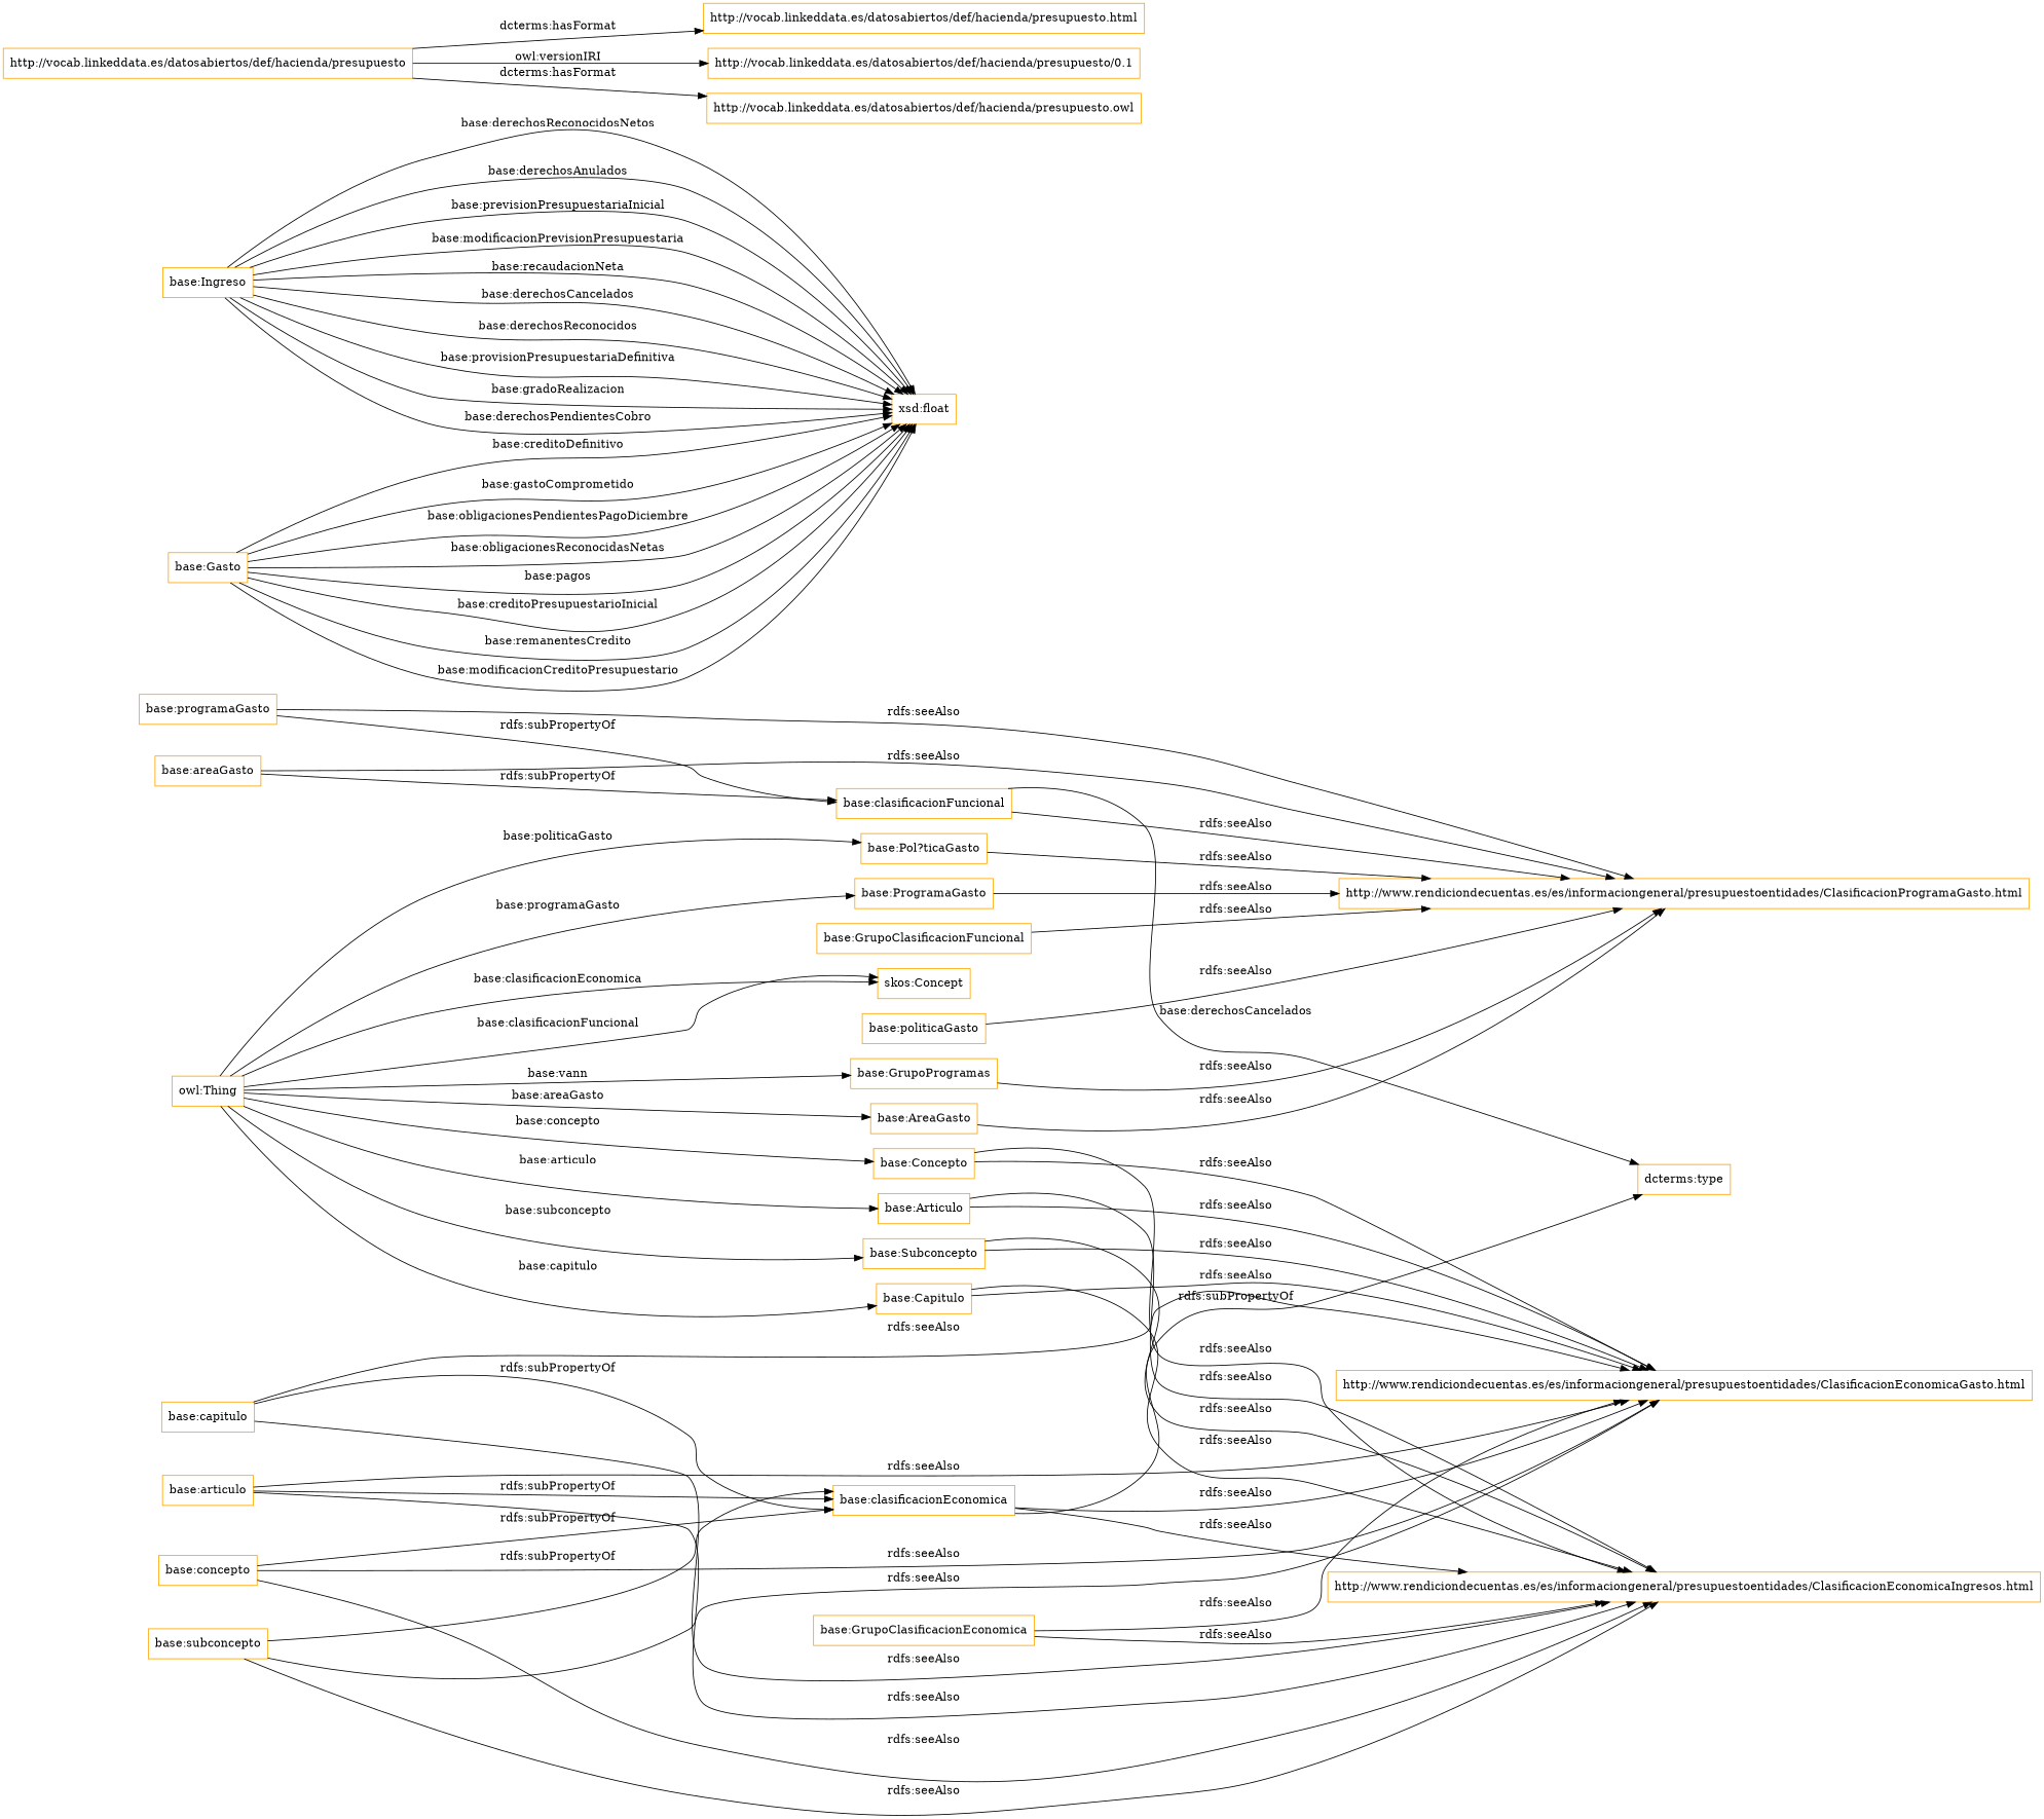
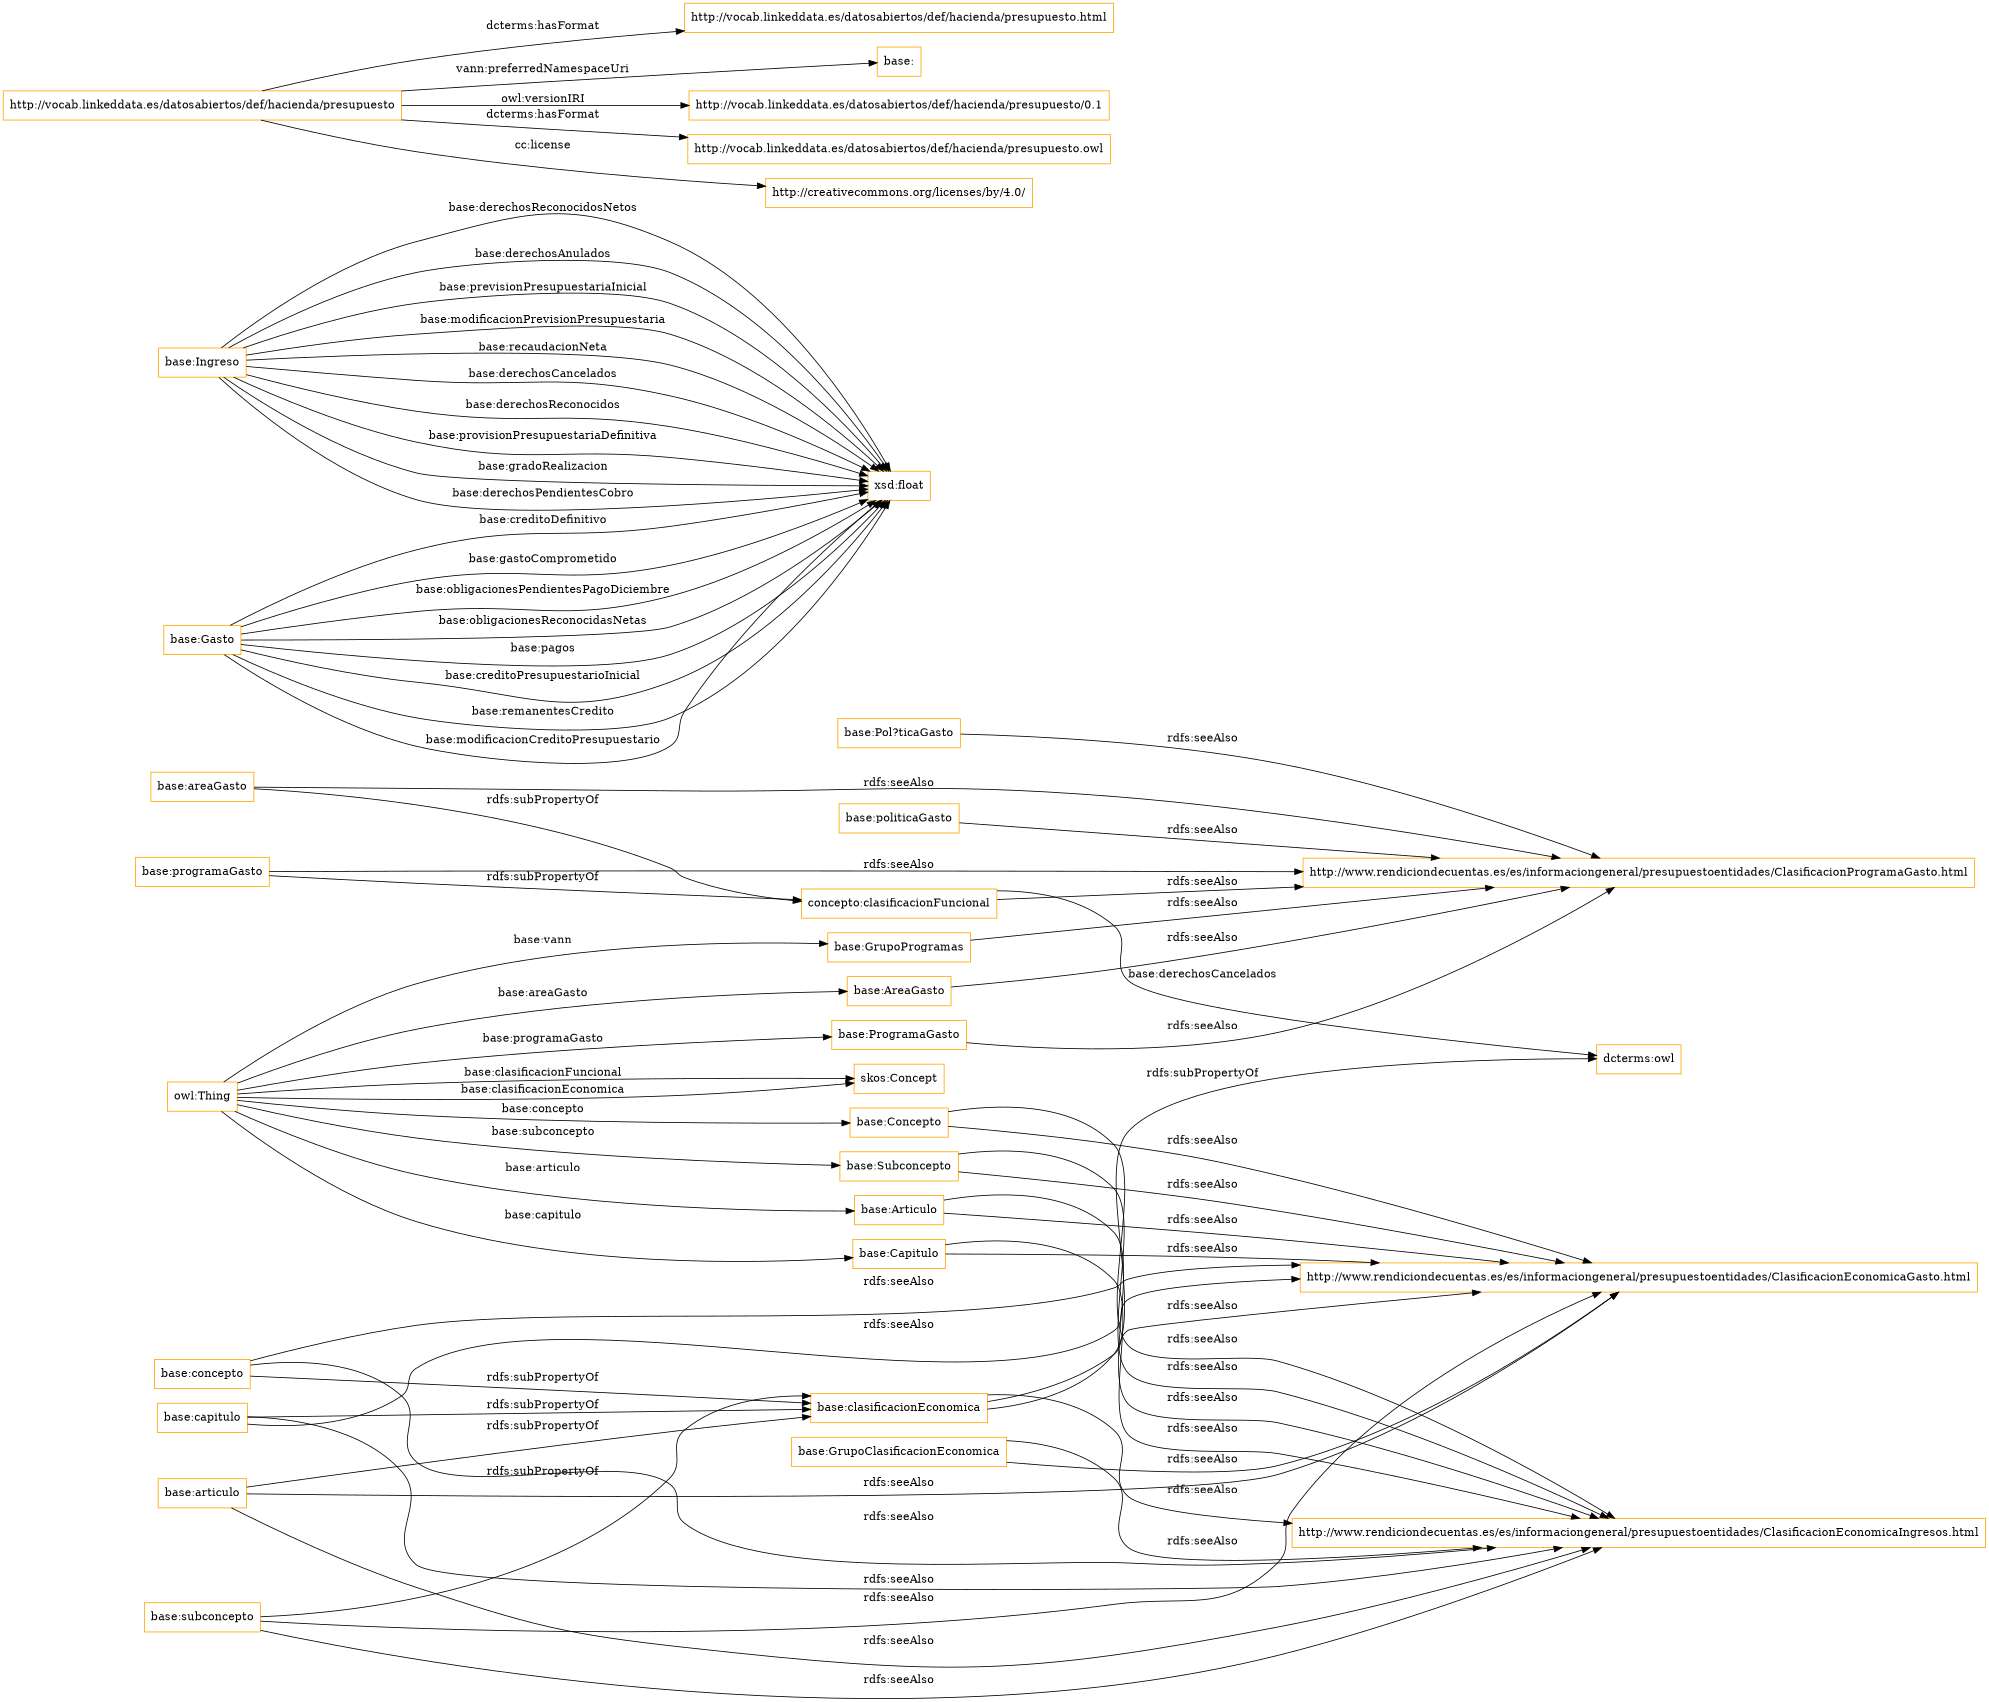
  digraph {
    rankdir=LR
    node [color=orange shape=rectangle]
    "base:GrupoProgramas"
    "http://www.rendiciondecuentas.es/es/informaciongeneral/presupuestoentidades/ClasificacionProgramaGasto.html"
-   "base:GrupoClasificacionFuncional"
    "base:Ingreso"
    "xsd:float"
    "base:AreaGasto"
    "base:Articulo"
    "http://www.rendiciondecuentas.es/es/informaciongeneral/presupuestoentidades/ClasificacionEconomicaIngresos.html"
    "http://www.rendiciondecuentas.es/es/informaciongeneral/presupuestoentidades/ClasificacionEconomicaGasto.html"
    "base:Pol?ticaGasto"
    "base:ProgramaGasto"
    "base:Capitulo"
    "base:Subconcepto"
    "base:Gasto"
    "base:GrupoClasificacionEconomica"
    "base:Concepto"
-   "base:clasificacionFuncional"
-   "dcterms:type"
+   "base:clasificacionFuncional" [label="concepto:clasificacionFuncional"]
+   "dcterms:type" [label="dcterms:owl"]
    "base:concepto"
    "base:clasificacionEconomica"
    "base:capitulo"
    "base:politicaGasto"
    "http://vocab.linkeddata.es/datosabiertos/def/hacienda/presupuesto"
    "http://vocab.linkeddata.es/datosabiertos/def/hacienda/presupuesto.html"
+   "base:"
    "http://vocab.linkeddata.es/datosabiertos/def/hacienda/presupuesto/0.1"
    "http://vocab.linkeddata.es/datosabiertos/def/hacienda/presupuesto.owl"
+   "http://creativecommons.org/licenses/by/4.0/"
    "base:programaGasto"
    "base:articulo"
    "base:areaGasto"
    "base:subconcepto"
    "owl:Thing"
    "skos:Concept"
    "base:GrupoProgramas" -> "http://www.rendiciondecuentas.es/es/informaciongeneral/presupuestoentidades/ClasificacionProgramaGasto.html" [label="rdfs:seeAlso"]
-   "base:GrupoClasificacionFuncional" -> "http://www.rendiciondecuentas.es/es/informaciongeneral/presupuestoentidades/ClasificacionProgramaGasto.html" [label="rdfs:seeAlso"]
    "base:Ingreso" -> "xsd:float" [label="base:derechosReconocidosNetos"]
    "base:Ingreso" -> "xsd:float" [label="base:derechosAnulados"]
    "base:Ingreso" -> "xsd:float" [label="base:previsionPresupuestariaInicial"]
    "base:Ingreso" -> "xsd:float" [label="base:modificacionPrevisionPresupuestaria"]
    "base:Ingreso" -> "xsd:float" [label="base:recaudacionNeta"]
    "base:Ingreso" -> "xsd:float" [label="base:derechosCancelados"]
    "base:Ingreso" -> "xsd:float" [label="base:derechosReconocidos"]
    "base:Ingreso" -> "xsd:float" [label="base:provisionPresupuestariaDefinitiva"]
    "base:Ingreso" -> "xsd:float" [label="base:gradoRealizacion"]
    "base:Ingreso" -> "xsd:float" [label="base:derechosPendientesCobro"]
    "base:AreaGasto" -> "http://www.rendiciondecuentas.es/es/informaciongeneral/presupuestoentidades/ClasificacionProgramaGasto.html" [label="rdfs:seeAlso"]
    "base:Articulo" -> "http://www.rendiciondecuentas.es/es/informaciongeneral/presupuestoentidades/ClasificacionEconomicaIngresos.html" [label="rdfs:seeAlso"]
    "base:Articulo" -> "http://www.rendiciondecuentas.es/es/informaciongeneral/presupuestoentidades/ClasificacionEconomicaGasto.html" [label="rdfs:seeAlso"]
    "base:Pol?ticaGasto" -> "http://www.rendiciondecuentas.es/es/informaciongeneral/presupuestoentidades/ClasificacionProgramaGasto.html" [label="rdfs:seeAlso"]
    "base:ProgramaGasto" -> "http://www.rendiciondecuentas.es/es/informaciongeneral/presupuestoentidades/ClasificacionProgramaGasto.html" [label="rdfs:seeAlso"]
    "base:Capitulo" -> "http://www.rendiciondecuentas.es/es/informaciongeneral/presupuestoentidades/ClasificacionEconomicaIngresos.html" [label="rdfs:seeAlso"]
    "base:Capitulo" -> "http://www.rendiciondecuentas.es/es/informaciongeneral/presupuestoentidades/ClasificacionEconomicaGasto.html" [label="rdfs:seeAlso"]
    "base:Subconcepto" -> "http://www.rendiciondecuentas.es/es/informaciongeneral/presupuestoentidades/ClasificacionEconomicaIngresos.html" [label="rdfs:seeAlso"]
    "base:Subconcepto" -> "http://www.rendiciondecuentas.es/es/informaciongeneral/presupuestoentidades/ClasificacionEconomicaGasto.html" [label="rdfs:seeAlso"]
    "base:Gasto" -> "xsd:float" [label="base:creditoDefinitivo"]
    "base:Gasto" -> "xsd:float" [label="base:gastoComprometido"]
    "base:Gasto" -> "xsd:float" [label="base:obligacionesPendientesPagoDiciembre"]
    "base:Gasto" -> "xsd:float" [label="base:obligacionesReconocidasNetas"]
    "base:Gasto" -> "xsd:float" [label="base:pagos"]
    "base:Gasto" -> "xsd:float" [label="base:creditoPresupuestarioInicial"]
    "base:Gasto" -> "xsd:float" [label="base:remanentesCredito"]
    "base:Gasto" -> "xsd:float" [label="base:modificacionCreditoPresupuestario"]
    "base:GrupoClasificacionEconomica" -> "http://www.rendiciondecuentas.es/es/informaciongeneral/presupuestoentidades/ClasificacionEconomicaIngresos.html" [label="rdfs:seeAlso"]
    "base:GrupoClasificacionEconomica" -> "http://www.rendiciondecuentas.es/es/informaciongeneral/presupuestoentidades/ClasificacionEconomicaGasto.html" [label="rdfs:seeAlso"]
    "base:Concepto" -> "http://www.rendiciondecuentas.es/es/informaciongeneral/presupuestoentidades/ClasificacionEconomicaIngresos.html" [label="rdfs:seeAlso"]
    "base:Concepto" -> "http://www.rendiciondecuentas.es/es/informaciongeneral/presupuestoentidades/ClasificacionEconomicaGasto.html" [label="rdfs:seeAlso"]
    "base:clasificacionFuncional" -> "http://www.rendiciondecuentas.es/es/informaciongeneral/presupuestoentidades/ClasificacionProgramaGasto.html" [label="rdfs:seeAlso"]
    "base:clasificacionFuncional" -> "dcterms:type" [label="base:derechosCancelados"]
    "base:concepto" -> "http://www.rendiciondecuentas.es/es/informaciongeneral/presupuestoentidades/ClasificacionEconomicaIngresos.html" [label="rdfs:seeAlso"]
    "base:concepto" -> "http://www.rendiciondecuentas.es/es/informaciongeneral/presupuestoentidades/ClasificacionEconomicaGasto.html" [label="rdfs:seeAlso"]
    "base:concepto" -> "base:clasificacionEconomica" [label="rdfs:subPropertyOf"]
    "base:clasificacionEconomica" -> "http://www.rendiciondecuentas.es/es/informaciongeneral/presupuestoentidades/ClasificacionEconomicaIngresos.html" [label="rdfs:seeAlso"]
    "base:clasificacionEconomica" -> "http://www.rendiciondecuentas.es/es/informaciongeneral/presupuestoentidades/ClasificacionEconomicaGasto.html" [label="rdfs:seeAlso"]
    "base:clasificacionEconomica" -> "dcterms:type" [label="rdfs:subPropertyOf"]
    "base:capitulo" -> "http://www.rendiciondecuentas.es/es/informaciongeneral/presupuestoentidades/ClasificacionEconomicaIngresos.html" [label="rdfs:seeAlso"]
    "base:capitulo" -> "http://www.rendiciondecuentas.es/es/informaciongeneral/presupuestoentidades/ClasificacionEconomicaGasto.html" [label="rdfs:seeAlso"]
    "base:capitulo" -> "base:clasificacionEconomica" [label="rdfs:subPropertyOf"]
    "base:politicaGasto" -> "http://www.rendiciondecuentas.es/es/informaciongeneral/presupuestoentidades/ClasificacionProgramaGasto.html" [label="rdfs:seeAlso"]
    "http://vocab.linkeddata.es/datosabiertos/def/hacienda/presupuesto" -> "http://vocab.linkeddata.es/datosabiertos/def/hacienda/presupuesto.html" [label="dcterms:hasFormat"]
+   "http://vocab.linkeddata.es/datosabiertos/def/hacienda/presupuesto" -> "base:" [label="vann:preferredNamespaceUri"]
    "http://vocab.linkeddata.es/datosabiertos/def/hacienda/presupuesto" -> "http://vocab.linkeddata.es/datosabiertos/def/hacienda/presupuesto/0.1" [label="owl:versionIRI"]
    "http://vocab.linkeddata.es/datosabiertos/def/hacienda/presupuesto" -> "http://vocab.linkeddata.es/datosabiertos/def/hacienda/presupuesto.owl" [label="dcterms:hasFormat"]
+   "http://vocab.linkeddata.es/datosabiertos/def/hacienda/presupuesto" -> "http://creativecommons.org/licenses/by/4.0/" [label="cc:license"]
    "base:programaGasto" -> "http://www.rendiciondecuentas.es/es/informaciongeneral/presupuestoentidades/ClasificacionProgramaGasto.html" [label="rdfs:seeAlso"]
    "base:programaGasto" -> "base:clasificacionFuncional" [label="rdfs:subPropertyOf"]
    "base:articulo" -> "http://www.rendiciondecuentas.es/es/informaciongeneral/presupuestoentidades/ClasificacionEconomicaIngresos.html" [label="rdfs:seeAlso"]
    "base:articulo" -> "http://www.rendiciondecuentas.es/es/informaciongeneral/presupuestoentidades/ClasificacionEconomicaGasto.html" [label="rdfs:seeAlso"]
    "base:articulo" -> "base:clasificacionEconomica" [label="rdfs:subPropertyOf"]
    "base:areaGasto" -> "http://www.rendiciondecuentas.es/es/informaciongeneral/presupuestoentidades/ClasificacionProgramaGasto.html" [label="rdfs:seeAlso"]
    "base:areaGasto" -> "base:clasificacionFuncional" [label="rdfs:subPropertyOf"]
    "base:subconcepto" -> "http://www.rendiciondecuentas.es/es/informaciongeneral/presupuestoentidades/ClasificacionEconomicaIngresos.html" [label="rdfs:seeAlso"]
    "base:subconcepto" -> "http://www.rendiciondecuentas.es/es/informaciongeneral/presupuestoentidades/ClasificacionEconomicaGasto.html" [label="rdfs:seeAlso"]
    "base:subconcepto" -> "base:clasificacionEconomica" [label="rdfs:subPropertyOf"]
    "owl:Thing" -> "base:GrupoProgramas" [label="base:vann"]
    "owl:Thing" -> "base:AreaGasto" [label="base:areaGasto"]
    "owl:Thing" -> "base:Articulo" [label="base:articulo"]
-   "owl:Thing" -> "base:Pol?ticaGasto" [label="base:politicaGasto"]
    "owl:Thing" -> "base:ProgramaGasto" [label="base:programaGasto"]
    "owl:Thing" -> "base:Capitulo" [label="base:capitulo"]
    "owl:Thing" -> "base:Subconcepto" [label="base:subconcepto"]
    "owl:Thing" -> "base:Concepto" [label="base:concepto"]
    "owl:Thing" -> "skos:Concept" [label="base:clasificacionEconomica"]
    "owl:Thing" -> "skos:Concept" [label="base:clasificacionFuncional"]
  }
